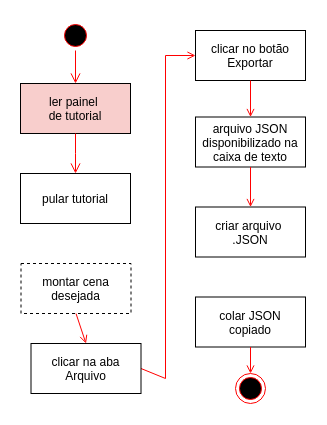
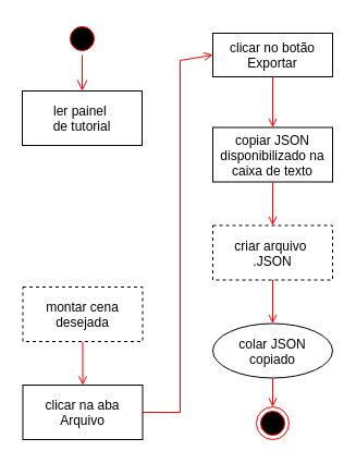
  <mxCell id="0" />
  <mxCell id="1" parent="0" />
  <mxCell id="2" value="" style="endArrow=open;strokeColor=#FF0000;endFill=1;rounded=0;entryX=0;entryY=0.5;entryDx=0;entryDy=0;exitX=1;exitY=0.5;exitDx=0;exitDy=0;" parent="1" source="4" target="11" edge="1"><mxGeometry relative="1" as="geometry"><mxPoint x="65" y="420" as="sourcePoint" /><mxPoint x="75.5" y="443" as="targetPoint" /><Array as="points"><mxPoint x="165" y="378" /><mxPoint x="165" y="55" /></Array></mxGeometry></mxCell>
  <mxCell id="3" value="" style="ellipse;shape=startState;fillColor=#000000;strokeColor=#ff0000;" parent="1" vertex="1"><mxGeometry x="60" y="20" width="30" height="30" as="geometry" /></mxCell>
- <mxCell id="4" value="clicar na aba&#10;Arquivo" style="" parent="1" vertex="1"><mxGeometry x="30.5" y="343" width="110" height="50" as="geometry" /></mxCell>
- <mxCell id="5" value="ler painel &#10;de tutorial" style="fillColor=#f8cecc;" parent="1" vertex="1"><mxGeometry x="20" y="83" width="110" height="50" as="geometry" /></mxCell>
+ <mxCell id="4" value="clicar na aba&#10;Arquivo" style="" parent="1" vertex="1"><mxGeometry x="20.5" y="353" width="110" height="50" as="geometry" /></mxCell>
+ <mxCell id="5" value="ler painel &#10;de tutorial" style="" parent="1" vertex="1"><mxGeometry x="20" y="83" width="110" height="50" as="geometry" /></mxCell>
  <mxCell id="6" value="" style="ellipse;shape=endState;fillColor=#000000;strokeColor=#ff0000" parent="1" vertex="1"><mxGeometry x="235" y="373" width="30" height="30" as="geometry" /></mxCell>
- <mxCell id="7" value="pular tutorial" style="" vertex="1" parent="1"><mxGeometry x="20" y="173" width="110" height="50" as="geometry" /></mxCell>
- <mxCell id="8" value="" style="edgeStyle=elbowEdgeStyle;elbow=horizontal;verticalAlign=bottom;endArrow=open;endSize=8;strokeColor=#FF0000;endFill=1;rounded=0;entryX=0.5;entryY=0;entryDx=0;entryDy=0;exitX=0.5;exitY=1;exitDx=0;exitDy=0;" edge="1" parent="1" source="5" target="7"><mxGeometry x="-64.5" y="-88" as="geometry"><mxPoint x="85.5" y="93" as="targetPoint" /><mxPoint x="85.5" y="53" as="sourcePoint" /></mxGeometry></mxCell>
  <mxCell id="9" value="montar cena&#10;desejada" style="dashed=1;" vertex="1" parent="1"><mxGeometry x="20.5" y="263" width="110" height="50" as="geometry" /></mxCell>
  <mxCell id="10" value="" style="endArrow=open;strokeColor=#FF0000;endFill=1;rounded=0;exitX=0.5;exitY=1;exitDx=0;exitDy=0;entryX=0.5;entryY=0;entryDx=0;entryDy=0;" edge="1" parent="1" source="9" target="4"><mxGeometry relative="1" as="geometry"><mxPoint x="85.5" y="413" as="sourcePoint" /><mxPoint x="85.5" y="483" as="targetPoint" /></mxGeometry></mxCell>
- <mxCell id="11" value="clicar no botão&#10;Exportar" style="" vertex="1" parent="1"><mxGeometry x="195" y="30" width="110" height="50" as="geometry" /></mxCell>
- <mxCell id="12" value="arquivo JSON&#10;disponibilizado na&#10;caixa de texto" style="" vertex="1" parent="1"><mxGeometry x="195" y="116.5" width="110" height="50" as="geometry" /></mxCell>
- <mxCell id="13" value="criar arquivo &#10;.JSON" style="" vertex="1" parent="1"><mxGeometry x="195" y="206.5" width="110" height="50" as="geometry" /></mxCell>
- <mxCell id="14" value="colar JSON&#10;copiado" style="" vertex="1" parent="1"><mxGeometry x="195" y="296.5" width="110" height="50" as="geometry" /></mxCell>
+ <mxCell id="11" value="clicar no botão&#10;Exportar" style="" vertex="1" parent="1"><mxGeometry x="195" y="30" width="110" height="40" as="geometry" /></mxCell>
+ <mxCell id="12" value="copiar JSON&#10;disponibilizado na&#10;caixa de texto" style="" vertex="1" parent="1"><mxGeometry x="195" y="116.5" width="110" height="50" as="geometry" /></mxCell>
+ <mxCell id="13" value="criar arquivo &#10;.JSON" style="dashed=1;" vertex="1" parent="1"><mxGeometry x="195" y="206.5" width="110" height="50" as="geometry" /></mxCell>
+ <mxCell id="14" value="colar JSON&#10;copiado" style="ellipse;" vertex="1" parent="1"><mxGeometry x="195" y="296.5" width="110" height="50" as="geometry" /></mxCell>
  <mxCell id="15" value="" style="endArrow=open;strokeColor=#FF0000;endFill=1;rounded=0;exitX=0.5;exitY=1;exitDx=0;exitDy=0;entryX=0.5;entryY=0;entryDx=0;entryDy=0;" edge="1" parent="1" source="11" target="12"><mxGeometry relative="1" as="geometry"><mxPoint x="260" y="-3.5" as="sourcePoint" /><mxPoint x="260" y="40.5" as="targetPoint" /></mxGeometry></mxCell>
  <mxCell id="16" value="" style="endArrow=open;strokeColor=#FF0000;endFill=1;rounded=0;exitX=0.5;exitY=1;exitDx=0;exitDy=0;" edge="1" parent="1" source="12" target="13"><mxGeometry relative="1" as="geometry"><mxPoint x="270" y="6.5" as="sourcePoint" /><mxPoint x="270" y="50.5" as="targetPoint" /></mxGeometry></mxCell>
+ <mxCell id="17" value="" style="endArrow=open;strokeColor=#FF0000;endFill=1;rounded=0;exitX=0.5;exitY=1;exitDx=0;exitDy=0;entryX=0.5;entryY=0;entryDx=0;entryDy=0;" edge="1" parent="1" source="13" target="14"><mxGeometry relative="1" as="geometry"><mxPoint x="280" y="16.5" as="sourcePoint" /><mxPoint x="280" y="60.5" as="targetPoint" /></mxGeometry></mxCell>
  <mxCell id="18" value="" style="endArrow=open;strokeColor=#FF0000;endFill=1;rounded=0;exitX=0.5;exitY=1;exitDx=0;exitDy=0;entryX=0.5;entryY=0;entryDx=0;entryDy=0;" edge="1" parent="1" source="14" target="6"><mxGeometry relative="1" as="geometry"><mxPoint x="259.75" y="253.5" as="sourcePoint" /><mxPoint x="249.75" y="383.5" as="targetPoint" /></mxGeometry></mxCell>
  <mxCell id="19" value="" style="edgeStyle=elbowEdgeStyle;elbow=horizontal;verticalAlign=bottom;endArrow=open;endSize=8;strokeColor=#FF0000;endFill=1;rounded=0;entryX=0.5;entryY=0;entryDx=0;entryDy=0;exitX=0.5;exitY=1;exitDx=0;exitDy=0;" edge="1" parent="1" source="3" target="5"><mxGeometry x="-64.5" y="-88" as="geometry"><mxPoint x="85" y="183" as="targetPoint" /><mxPoint x="85" y="143" as="sourcePoint" /></mxGeometry></mxCell>
